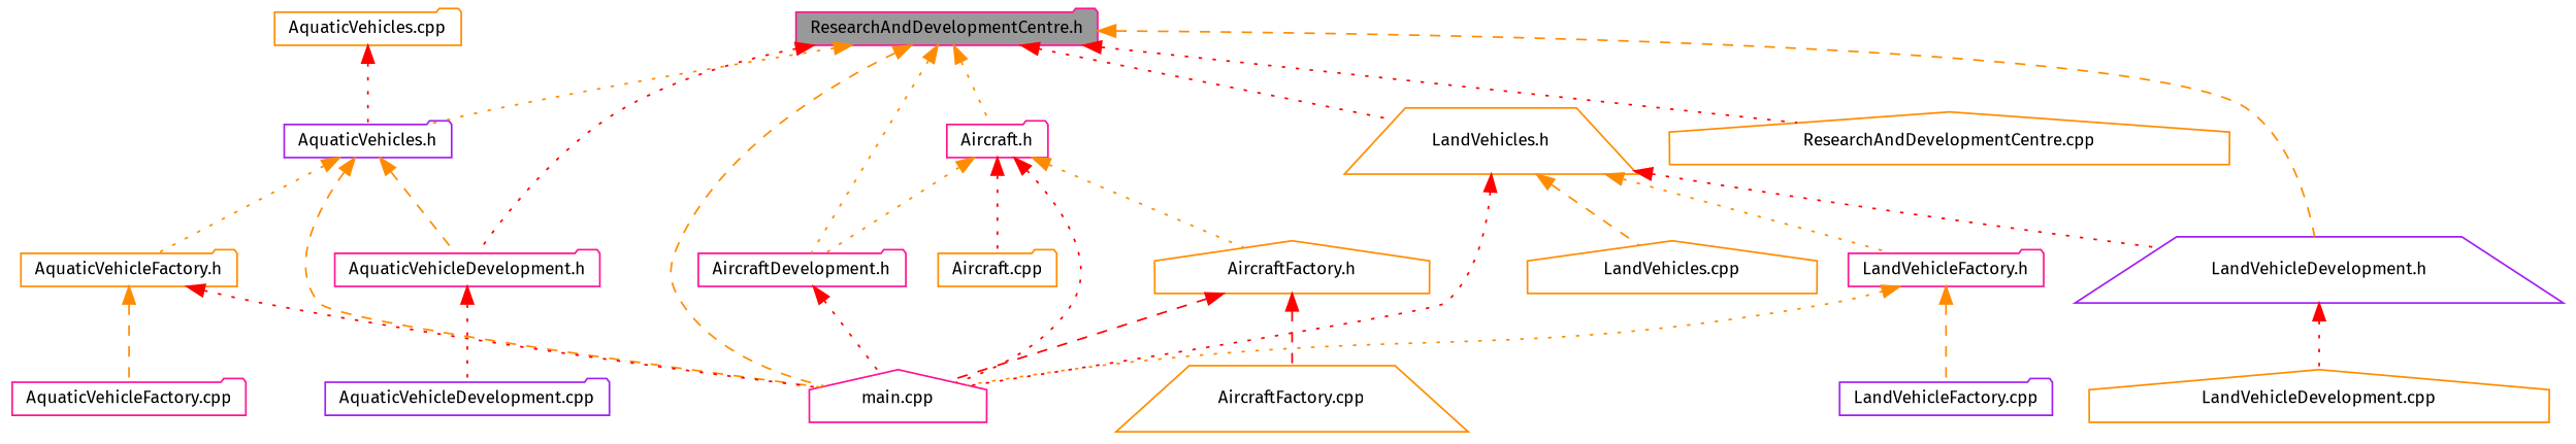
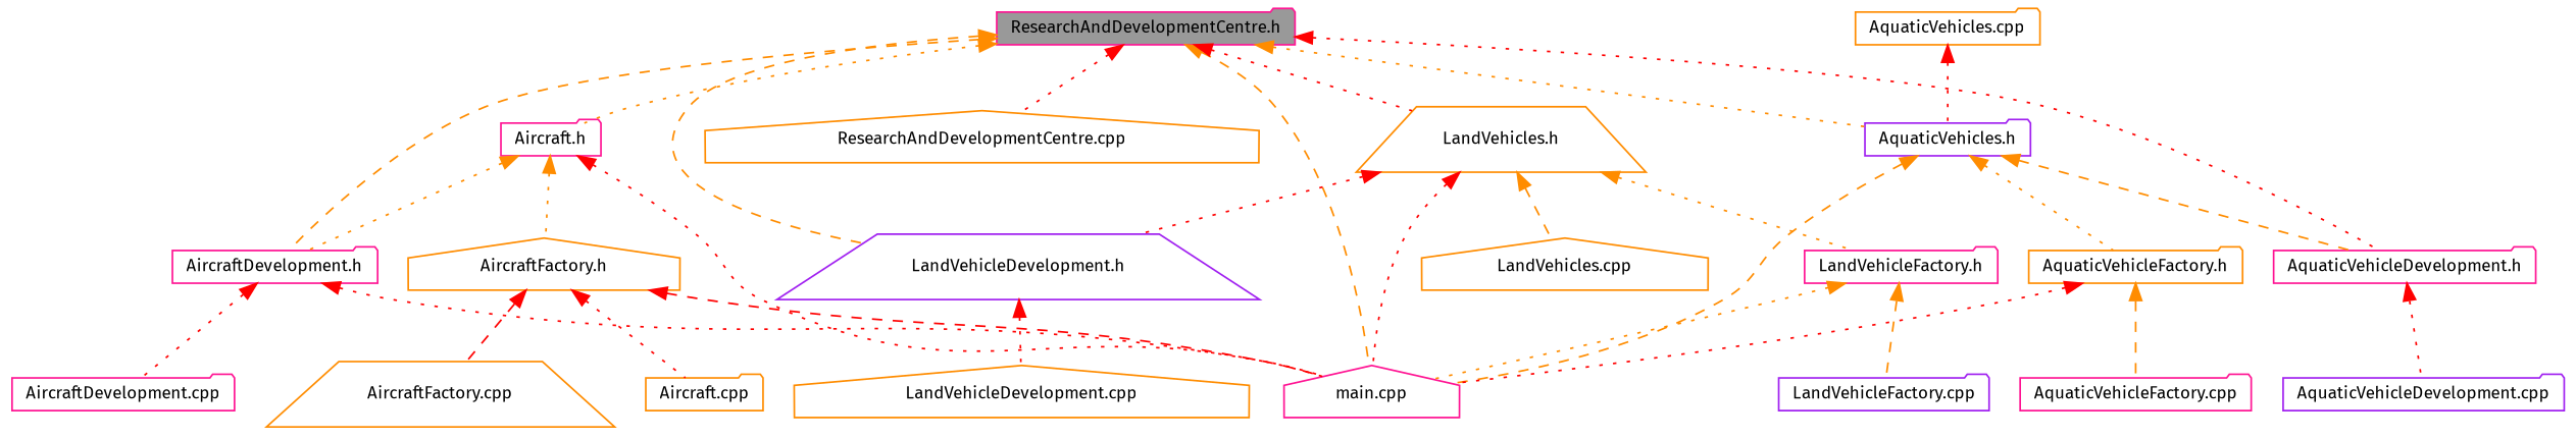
  digraph {
    fontname="Fira Sans"
    node [color=darkorange fillcolor=white fontname="Fira Sans" fontsize=10 shape=folder style=filled]
    edge [color=darkorange dir=back fontname="Fira Sans" fontsize=10 labelfontname=Helvetica labelfontsize=10 style=dotted]
    n1 [color=deeppink fillcolor=grey60 fontcolor=black height=0.2 label="ResearchAndDevelopmentCentre.h" width=0.4]
    n2 [color=deeppink height=0.2 label="Aircraft.h" width=0.4]
    n3 [color=deeppink height=0.2 label="AircraftDevelopment.h" width=0.4]
    n4 [color=deeppink height=0.2 label="main.cpp" shape=house width=0.4]
    n5 [color=deeppink height=0.2 label="AquaticVehicleDevelopment.h" width=0.4]
    n6 [color=purple height=0.2 label="AquaticVehicles.h" width=0.4]
    n7 [color=purple height=0.2 label="LandVehicleDevelopment.h" shape=trapezium width=0.4]
    n8 [height=0.2 label="LandVehicles.h" shape=trapezium width=0.4]
    n9 [height=0.2 label="ResearchAndDevelopmentCentre.cpp" shape=house width=0.4]
    n10 [height=0.2 label="Aircraft.cpp" width=0.4]
    n11 [height=0.2 label="AircraftFactory.h" shape=house width=0.4]
+   n12 [color=deeppink height=0.2 label="AircraftDevelopment.cpp" width=0.4]
    n13 [color=purple height=0.2 label="AquaticVehicleDevelopment.cpp" width=0.4]
    n14 [height=0.2 label="AquaticVehicleFactory.h" width=0.4]
    n15 [height=0.2 label="LandVehicleDevelopment.cpp" shape=house width=0.4]
    n16 [color=deeppink height=0.2 label="LandVehicleFactory.h" width=0.4]
    n17 [height=0.2 label="LandVehicles.cpp" shape=house width=0.4]
    n18 [height=0.2 label="AircraftFactory.cpp" shape=trapezium width=0.4]
    n19 [color=deeppink height=0.2 label="AquaticVehicleFactory.cpp" width=0.4]
    n20 [height=0.2 label="AquaticVehicles.cpp" width=0.4]
    n21 [color=purple height=0.2 label="LandVehicleFactory.cpp" width=0.4]
    n1 -> n2
-   n1 -> n3
+   n1 -> n3 [style=dashed]
    n1 -> n4 [style=dashed]
    n1 -> n5 [color=red]
    n1 -> n6
    n1 -> n7 [style=dashed]
    n1 -> n8 [color=red]
    n1 -> n9 [color=red]
    n2 -> n3
    n2 -> n4 [color=red]
-   n2 -> n10 [color=red]
+   n11 -> n10 [color=red]
    n2 -> n11
    n3 -> n4 [color=red]
+   n3 -> n12 [color=red]
    n5 -> n13 [color=red]
    n6 -> n4 [style=dashed]
    n6 -> n5 [style=dashed]
    n6 -> n14
    n7 -> n15 [color=red]
    n8 -> n4 [color=red]
    n8 -> n7 [color=red]
    n8 -> n16
    n8 -> n17 [style=dashed]
    n11 -> n4 [color=red style=dashed]
    n11 -> n18 [color=red style=dashed]
    n14 -> n4 [color=red]
    n14 -> n19 [style=dashed]
    n16 -> n4
    n16 -> n21 [style=dashed]
    n20 -> n6 [color=red]
  }
